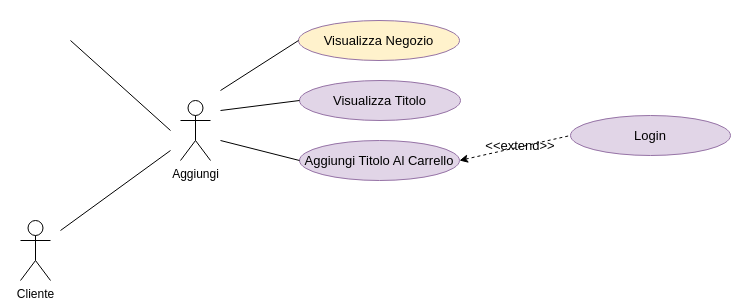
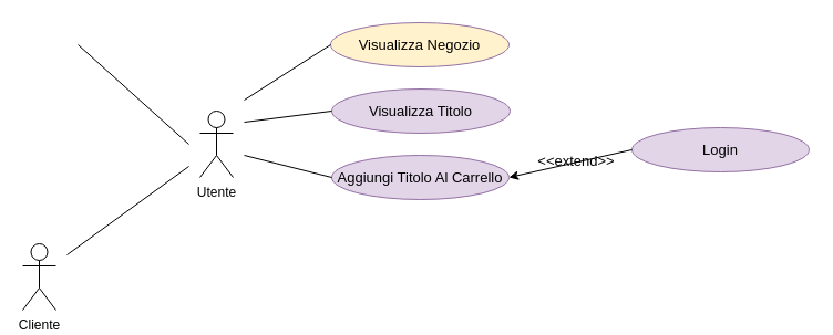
  <mxCell id="0" />
  <mxCell id="1" parent="0" />
  <mxCell id="2" value="Cliente" style="shape=umlActor;verticalLabelPosition=bottom;verticalAlign=top;html=1;outlineConnect=0;" parent="1" vertex="1"><mxGeometry x="20" y="220" width="30" height="60" as="geometry" /></mxCell>
  <mxCell id="3" value="&lt;font style=&quot;font-size: 13px&quot;&gt;Visualizza Titolo&lt;/font&gt;" style="ellipse;whiteSpace=wrap;html=1;fillColor=#e1d5e7;strokeColor=#9673a6;" parent="1" vertex="1"><mxGeometry x="299" y="80" width="161" height="40" as="geometry" /></mxCell>
  <mxCell id="4" value="&lt;font style=&quot;font-size: 13px&quot;&gt;Aggiungi Titolo Al Carrello&lt;/font&gt;" style="ellipse;whiteSpace=wrap;html=1;fillColor=#e1d5e7;strokeColor=#9673a6;" parent="1" vertex="1"><mxGeometry x="299" y="140" width="160" height="40" as="geometry" /></mxCell>
  <mxCell id="5" value="&lt;span style=&quot;font-size: 13px&quot;&gt;Login&lt;/span&gt;" style="ellipse;whiteSpace=wrap;html=1;fillColor=#e1d5e7;strokeColor=#9673a6;" parent="1" vertex="1"><mxGeometry x="570" y="115" width="160" height="40" as="geometry" /></mxCell>
- <mxCell id="6" value="Aggiungi" style="shape=umlActor;verticalLabelPosition=bottom;verticalAlign=top;html=1;outlineConnect=0;" parent="1" vertex="1"><mxGeometry x="180" y="100" width="30" height="60" as="geometry" /></mxCell>
+ <mxCell id="6" value="Utente" style="shape=umlActor;verticalLabelPosition=bottom;verticalAlign=top;html=1;outlineConnect=0;" parent="1" vertex="1"><mxGeometry x="180" y="100" width="30" height="60" as="geometry" /></mxCell>
  <mxCell id="7" value="" style="endArrow=none;html=1;rounded=0;fontSize=13;" parent="1" edge="1"><mxGeometry width="50" height="50" relative="1" as="geometry"><mxPoint x="60" y="230" as="sourcePoint" /><mxPoint x="170" y="150" as="targetPoint" /></mxGeometry></mxCell>
  <mxCell id="8" value="" style="endArrow=none;html=1;rounded=0;fontSize=13;entryX=0;entryY=0.5;entryDx=0;entryDy=0;" parent="1" target="3" edge="1"><mxGeometry width="50" height="50" relative="1" as="geometry"><mxPoint x="220" y="110" as="sourcePoint" /><mxPoint x="260" y="85" as="targetPoint" /></mxGeometry></mxCell>
  <mxCell id="9" value="" style="endArrow=none;html=1;rounded=0;fontSize=13;entryX=0;entryY=0.5;entryDx=0;entryDy=0;" parent="1" target="4" edge="1"><mxGeometry width="50" height="50" relative="1" as="geometry"><mxPoint x="220" y="140" as="sourcePoint" /><mxPoint x="309" y="110" as="targetPoint" /></mxGeometry></mxCell>
- <mxCell id="10" value="" style="endArrow=none;dashed=1;html=1;rounded=0;fontSize=13;startArrow=classic;startFill=1;exitX=1;exitY=0.5;exitDx=0;exitDy=0;entryX=0;entryY=0.5;entryDx=0;entryDy=0;" parent="1" source="4" target="5" edge="1"><mxGeometry width="50" height="50" relative="1" as="geometry"><mxPoint x="459" y="160" as="sourcePoint" /><mxPoint x="550" y="210" as="targetPoint" /></mxGeometry></mxCell>
+ <mxCell id="10" value="" style="endArrow=none;dashed=0;html=1;rounded=0;fontSize=13;startArrow=classic;startFill=1;exitX=1;exitY=0.5;exitDx=0;exitDy=0;entryX=0;entryY=0.5;entryDx=0;entryDy=0;" parent="1" source="4" target="5" edge="1"><mxGeometry width="50" height="50" relative="1" as="geometry"><mxPoint x="459" y="160" as="sourcePoint" /><mxPoint x="550" y="210" as="targetPoint" /></mxGeometry></mxCell>
  <mxCell id="11" value="&amp;lt;&amp;lt;extend&amp;gt;&amp;gt;" style="text;html=1;strokeColor=none;fillColor=none;align=center;verticalAlign=middle;whiteSpace=wrap;rounded=0;fontSize=13;" parent="1" vertex="1"><mxGeometry x="480" y="130" width="80" height="30" as="geometry" /></mxCell>
  <mxCell id="12" value="" style="endArrow=none;html=1;rounded=0;fontSize=13;" parent="1" edge="1"><mxGeometry width="50" height="50" relative="1" as="geometry"><mxPoint x="70" y="40" as="sourcePoint" /><mxPoint x="170" y="130" as="targetPoint" /></mxGeometry></mxCell>
  <mxCell id="13" value="&lt;font style=&quot;font-size: 13px&quot;&gt;Visualizza Negozio&lt;/font&gt;" style="ellipse;whiteSpace=wrap;html=1;fillColor=#fff2cc;strokeColor=#9673a6;" vertex="1" parent="1"><mxGeometry x="298" y="20" width="161" height="40" as="geometry" /></mxCell>
  <mxCell id="14" value="" style="endArrow=none;html=1;rounded=0;entryX=0;entryY=0.5;entryDx=0;entryDy=0;" edge="1" parent="1" target="13"><mxGeometry width="50" height="50" relative="1" as="geometry"><mxPoint x="220" y="90" as="sourcePoint" /><mxPoint x="380" y="-80" as="targetPoint" /></mxGeometry></mxCell>
